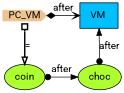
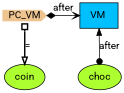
  digraph {
    fontname=Roboto
    node [fontname=Roboto shape=ellipse style=filled fillcolor=greenyellow]
    edge [arrowtail=dot dir=both fontname=Roboto]
    n1 [color=burlywood2 height=.2 label=PC_VM shape=cds width=.2 fillcolor=""]
    n2 [fillcolor=deepskyblue label="VM " shape=box]
    n3 [label=choc]
    n4 [label=coin]
    subgraph sub_1 {
      rank=min
      n1
      n2
    }
    subgraph sub_2 {
      rank=same
      n3
      n4
    }
    n1 -> n2 [arrowhead=open arrowtail=diamond label=after]
    n1 -> n4 [arrowhead=onormal arrowtail=obox label="=" penwidth=2]
    n3 -> n2 [label=after]
-   n4 -> n3 [label=after]
  }
